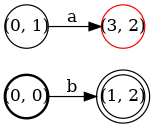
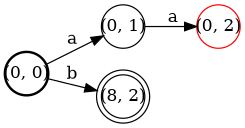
  digraph {
    nodesep=0.25
    rankdir=LR
    ranksep=0.4
    node [fixedsize=true fontsize=14 penwidth=1.0 shape=circle]
    edge [fontsize=14]
    n1 [height=0.5 label="(0, 0)" penwidth=2.0]
    n2 [height=0.5 label="(0, 1)"]
-   n3 [height=0.5 label="(1, 2)" shape=doublecircle]
-   n4 [color=red height=0.5 label="(3, 2)"]
+   n3 [height=0.5 label="(8, 2)" shape=doublecircle]
+   n4 [color=red height=0.5 label="(0, 2)"]
+   n1 -> n2 [label=a]
    n1 -> n3 [label=b]
    n2 -> n4 [label=a]
  }
